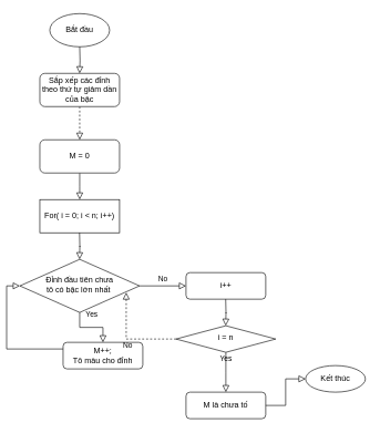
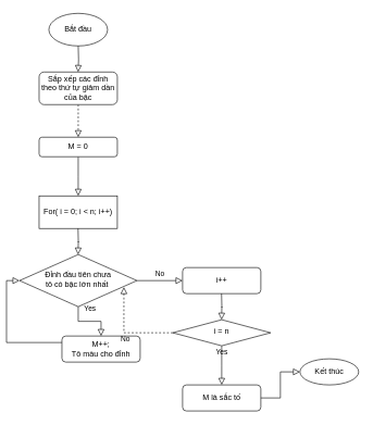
  <mxCell id="0" />
  <mxCell id="1" parent="0" />
  <mxCell id="2" value="" style="rounded=0;html=1;jettySize=auto;orthogonalLoop=1;fontSize=11;endArrow=block;endFill=0;endSize=8;strokeWidth=1;shadow=0;labelBackgroundColor=none;edgeStyle=orthogonalEdgeStyle;entryX=0.5;entryY=0;entryDx=0;entryDy=0;dashed=1;" parent="1" source="3" target="7" edge="1"><mxGeometry relative="1" as="geometry"><mxPoint x="110" y="200" as="targetPoint" /></mxGeometry></mxCell>
  <mxCell id="3" value="Sắp xếp các đỉnh theo thứ tự giảm dần của bậc" style="rounded=1;whiteSpace=wrap;html=1;fontSize=12;glass=0;strokeWidth=1;shadow=0;" parent="1" vertex="1"><mxGeometry x="50" y="110" width="120" height="50" as="geometry" /></mxCell>
  <mxCell id="4" value="Bắt đầu" style="ellipse;whiteSpace=wrap;html=1;" parent="1" vertex="1"><mxGeometry x="65" y="20" width="90" height="50" as="geometry" /></mxCell>
  <mxCell id="5" value="" style="rounded=0;html=1;jettySize=auto;orthogonalLoop=1;fontSize=11;endArrow=block;endFill=0;endSize=8;strokeWidth=1;shadow=0;labelBackgroundColor=none;edgeStyle=orthogonalEdgeStyle;" parent="1" edge="1"><mxGeometry relative="1" as="geometry"><mxPoint x="110" y="70" as="sourcePoint" /><mxPoint x="109.8" y="110" as="targetPoint" /></mxGeometry></mxCell>
  <mxCell id="6" value="" style="rounded=0;html=1;jettySize=auto;orthogonalLoop=1;fontSize=11;endArrow=block;endFill=0;endSize=8;strokeWidth=1;shadow=0;labelBackgroundColor=none;edgeStyle=orthogonalEdgeStyle;" parent="1" source="7" edge="1"><mxGeometry relative="1" as="geometry"><mxPoint x="110" y="300" as="targetPoint" /></mxGeometry></mxCell>
- <mxCell id="7" value="M = 0" style="rounded=1;whiteSpace=wrap;html=1;fontSize=12;glass=0;strokeWidth=1;shadow=0;" parent="1" vertex="1"><mxGeometry x="50" y="210" width="120" height="50" as="geometry" /></mxCell>
+ <mxCell id="7" value="M = 0" style="rounded=1;whiteSpace=wrap;html=1;fontSize=12;glass=0;strokeWidth=1;shadow=0;" parent="1" vertex="1"><mxGeometry x="50" y="210" width="120" height="30" as="geometry" /></mxCell>
  <mxCell id="8" value="For( i = 0; i &amp;lt; n; i++)" style="rounded=0;whiteSpace=wrap;html=1;" parent="1" vertex="1"><mxGeometry x="50" y="300" width="120" height="50" as="geometry" /></mxCell>
  <mxCell id="9" value="Yes" style="rounded=0;html=1;jettySize=auto;orthogonalLoop=1;fontSize=11;endArrow=block;endFill=0;endSize=8;strokeWidth=1;shadow=0;labelBackgroundColor=none;edgeStyle=orthogonalEdgeStyle;entryX=0.5;entryY=0;entryDx=0;entryDy=0;" parent="1" source="11" target="13" edge="1"><mxGeometry y="20" relative="1" as="geometry"><mxPoint as="offset" /><mxPoint x="110" y="510" as="targetPoint" /></mxGeometry></mxCell>
  <mxCell id="10" value="No" style="edgeStyle=orthogonalEdgeStyle;rounded=0;html=1;jettySize=auto;orthogonalLoop=1;fontSize=11;endArrow=block;endFill=0;endSize=8;strokeWidth=1;shadow=0;labelBackgroundColor=none;" parent="1" source="11" target="12" edge="1"><mxGeometry y="10" relative="1" as="geometry"><mxPoint as="offset" /></mxGeometry></mxCell>
  <mxCell id="11" value="Đỉnh đầu tiên chưa &lt;br&gt;tô có bậc lớn nhất&amp;nbsp;" style="rhombus;whiteSpace=wrap;html=1;shadow=0;fontFamily=Helvetica;fontSize=12;align=center;strokeWidth=1;spacing=6;spacingTop=-4;" parent="1" vertex="1"><mxGeometry x="20" y="390" width="180" height="80" as="geometry" /></mxCell>
  <mxCell id="12" value="i++" style="rounded=1;whiteSpace=wrap;html=1;fontSize=12;glass=0;strokeWidth=1;shadow=0;" parent="1" vertex="1"><mxGeometry x="270" y="410" width="120" height="40" as="geometry" /></mxCell>
  <mxCell id="13" value="M++;&lt;br style=&quot;border-color: var(--border-color);&quot;&gt;Tô màu cho đỉnh" style="rounded=1;whiteSpace=wrap;html=1;fontSize=12;glass=0;strokeWidth=1;shadow=0;" parent="1" vertex="1"><mxGeometry x="85" y="515" width="120" height="40" as="geometry" /></mxCell>
  <mxCell id="14" value="" style="rounded=0;html=1;jettySize=auto;orthogonalLoop=1;fontSize=11;endArrow=block;endFill=0;endSize=8;strokeWidth=1;shadow=0;labelBackgroundColor=none;edgeStyle=orthogonalEdgeStyle;" parent="1" edge="1"><mxGeometry relative="1" as="geometry"><mxPoint x="109.74" y="390" as="targetPoint" /><mxPoint x="109.74" y="350" as="sourcePoint" /></mxGeometry></mxCell>
  <mxCell id="15" value="Yes" style="rounded=0;html=1;jettySize=auto;orthogonalLoop=1;fontSize=11;endArrow=block;endFill=0;endSize=8;strokeWidth=1;shadow=0;labelBackgroundColor=none;edgeStyle=orthogonalEdgeStyle;" parent="1" source="17" edge="1"><mxGeometry y="20" relative="1" as="geometry"><mxPoint as="offset" /><mxPoint x="330" y="590" as="targetPoint" /></mxGeometry></mxCell>
  <mxCell id="16" value="No" style="edgeStyle=orthogonalEdgeStyle;rounded=0;html=1;jettySize=auto;orthogonalLoop=1;fontSize=11;endArrow=block;endFill=0;endSize=8;strokeWidth=1;shadow=0;labelBackgroundColor=none;entryX=0.889;entryY=0.625;entryDx=0;entryDy=0;entryPerimeter=0;dashed=1;" parent="1" source="17" target="11" edge="1"><mxGeometry y="10" relative="1" as="geometry"><mxPoint as="offset" /><mxPoint x="490" y="530" as="targetPoint" /></mxGeometry></mxCell>
  <mxCell id="17" value="i = n" style="rhombus;whiteSpace=wrap;html=1;shadow=0;fontFamily=Helvetica;fontSize=12;align=center;strokeWidth=1;spacing=6;spacingTop=-4;" parent="1" vertex="1"><mxGeometry x="255" y="490" width="150" height="40" as="geometry" /></mxCell>
  <mxCell id="18" value="" style="rounded=0;html=1;jettySize=auto;orthogonalLoop=1;fontSize=11;endArrow=block;endFill=0;endSize=8;strokeWidth=1;shadow=0;labelBackgroundColor=none;edgeStyle=orthogonalEdgeStyle;" parent="1" edge="1"><mxGeometry relative="1" as="geometry"><mxPoint x="329.74" y="490" as="targetPoint" /><mxPoint x="329.74" y="450" as="sourcePoint" /></mxGeometry></mxCell>
  <mxCell id="19" value="Kết thúc" style="ellipse;whiteSpace=wrap;html=1;" parent="1" vertex="1"><mxGeometry x="450" y="550" width="90" height="40" as="geometry" /></mxCell>
- <mxCell id="20" value="M là chưa tố" style="rounded=1;whiteSpace=wrap;html=1;fontSize=12;glass=0;strokeWidth=1;shadow=0;" parent="1" vertex="1"><mxGeometry x="270" y="590" width="120" height="40" as="geometry" /></mxCell>
+ <mxCell id="20" value="M là sắc tố" style="rounded=1;whiteSpace=wrap;html=1;fontSize=12;glass=0;strokeWidth=1;shadow=0;" parent="1" vertex="1"><mxGeometry x="270" y="590" width="120" height="40" as="geometry" /></mxCell>
  <mxCell id="21" value="" style="rounded=0;html=1;jettySize=auto;orthogonalLoop=1;fontSize=11;endArrow=block;endFill=0;endSize=8;strokeWidth=1;shadow=0;labelBackgroundColor=none;edgeStyle=orthogonalEdgeStyle;entryX=0;entryY=0.5;entryDx=0;entryDy=0;exitX=1;exitY=0.5;exitDx=0;exitDy=0;" edge="1" parent="1" source="20" target="19"><mxGeometry relative="1" as="geometry"><mxPoint x="260" y="390" as="targetPoint" /><mxPoint x="260" y="350" as="sourcePoint" /></mxGeometry></mxCell>
  <mxCell id="22" value="" style="rounded=0;html=1;jettySize=auto;orthogonalLoop=1;fontSize=11;endArrow=block;endFill=0;endSize=8;strokeWidth=1;shadow=0;labelBackgroundColor=none;edgeStyle=orthogonalEdgeStyle;entryX=0;entryY=0.5;entryDx=0;entryDy=0;exitX=0;exitY=0.25;exitDx=0;exitDy=0;" edge="1" parent="1" source="13" target="11"><mxGeometry relative="1" as="geometry"><mxPoint x="119.74" y="400" as="targetPoint" /><mxPoint x="119.74" y="360" as="sourcePoint" /></mxGeometry></mxCell>
